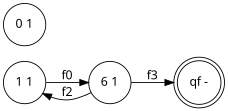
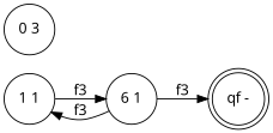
  digraph {
    fontname="Noto Sans"
    rankdir=LR
    node [fontname="Noto Sans" shape=circle]
    edge [fontname="Noto Sans"]
    "1 1"
    "6 1"
    "qf -" [shape=doublecircle]
-   "0 3" [label="0 1"]
-   "1 1" -> "6 1" [label=f0]
-   "6 1" -> "1 1" [label=f2]
+   "0 3"
+   "1 1" -> "6 1" [label=f3]
+   "6 1" -> "1 1" [label=f3]
    "6 1" -> "qf -" [label=f3]
  }
